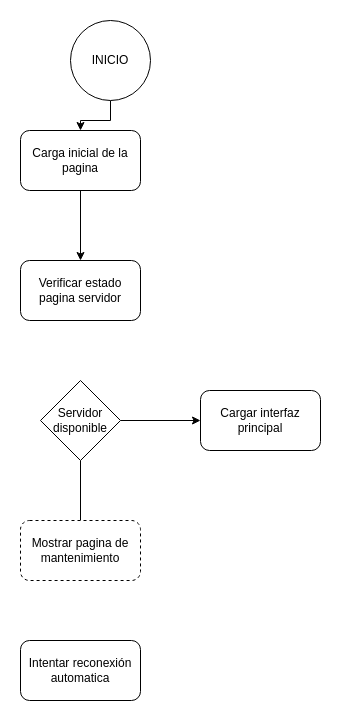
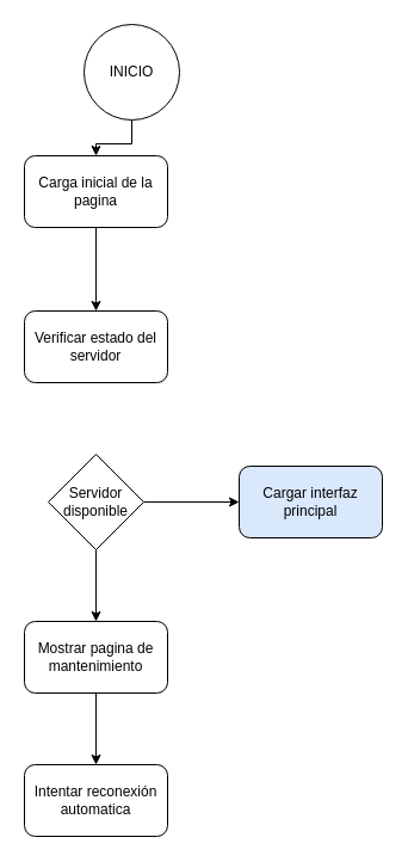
  <mxCell id="0" />
  <mxCell id="1" parent="0" />
  <mxCell id="2" style="edgeStyle=orthogonalEdgeStyle;rounded=0;orthogonalLoop=1;jettySize=auto;html=1;entryX=0.5;entryY=0;entryDx=0;entryDy=0;" edge="1" parent="1" source="3" target="5"><mxGeometry relative="1" as="geometry" /></mxCell>
  <mxCell id="3" value="INICIO" style="ellipse;whiteSpace=wrap;html=1;aspect=fixed;" vertex="1" parent="1"><mxGeometry x="70" y="20" width="80" height="80" as="geometry" /></mxCell>
  <mxCell id="4" style="edgeStyle=orthogonalEdgeStyle;rounded=0;orthogonalLoop=1;jettySize=auto;html=1;entryX=0.5;entryY=0;entryDx=0;entryDy=0;" edge="1" parent="1" source="5" target="6"><mxGeometry relative="1" as="geometry" /></mxCell>
  <mxCell id="5" value="Carga inicial de la pagina" style="rounded=1;whiteSpace=wrap;html=1;" vertex="1" parent="1"><mxGeometry x="20" y="130" width="120" height="60" as="geometry" /></mxCell>
- <mxCell id="6" value="Verificar estado pagina servidor" style="rounded=1;whiteSpace=wrap;html=1;" vertex="1" parent="1"><mxGeometry x="20" y="260" width="120" height="60" as="geometry" /></mxCell>
- <mxCell id="7" style="edgeStyle=orthogonalEdgeStyle;rounded=0;orthogonalLoop=1;jettySize=auto;html=1;exitX=0.5;exitY=1;exitDx=0;exitDy=0;endArrow=none;" edge="1" parent="1" source="9" target="11"><mxGeometry relative="1" as="geometry" /></mxCell>
+ <mxCell id="6" value="Verificar estado del servidor" style="rounded=1;whiteSpace=wrap;html=1;" vertex="1" parent="1"><mxGeometry x="20" y="260" width="120" height="60" as="geometry" /></mxCell>
+ <mxCell id="7" style="edgeStyle=orthogonalEdgeStyle;rounded=0;orthogonalLoop=1;jettySize=auto;html=1;exitX=0.5;exitY=1;exitDx=0;exitDy=0;" edge="1" parent="1" source="9" target="11"><mxGeometry relative="1" as="geometry" /></mxCell>
  <mxCell id="8" style="edgeStyle=orthogonalEdgeStyle;rounded=0;orthogonalLoop=1;jettySize=auto;html=1;entryX=0;entryY=0.5;entryDx=0;entryDy=0;" edge="1" parent="1" source="9" target="13"><mxGeometry relative="1" as="geometry" /></mxCell>
  <mxCell id="9" value="Servidor disponible" style="rhombus;whiteSpace=wrap;html=1;" vertex="1" parent="1"><mxGeometry x="40" y="380" width="80" height="80" as="geometry" /></mxCell>
- <mxCell id="11" value="Mostrar pagina de mantenimiento" style="rounded=1;whiteSpace=wrap;html=1;dashed=1;" vertex="1" parent="1"><mxGeometry x="20" y="520" width="120" height="60" as="geometry" /></mxCell>
+ <mxCell id="10" style="edgeStyle=orthogonalEdgeStyle;rounded=0;orthogonalLoop=1;jettySize=auto;html=1;entryX=0.5;entryY=0;entryDx=0;entryDy=0;" edge="1" parent="1" source="11" target="12"><mxGeometry relative="1" as="geometry" /></mxCell>
+ <mxCell id="11" value="Mostrar pagina de mantenimiento" style="rounded=1;whiteSpace=wrap;html=1;" vertex="1" parent="1"><mxGeometry x="20" y="520" width="120" height="60" as="geometry" /></mxCell>
  <mxCell id="12" value="Intentar reconexión automatica" style="rounded=1;whiteSpace=wrap;html=1;" vertex="1" parent="1"><mxGeometry x="20" y="640" width="120" height="60" as="geometry" /></mxCell>
- <mxCell id="13" value="Cargar interfaz principal" style="rounded=1;whiteSpace=wrap;html=1;" vertex="1" parent="1"><mxGeometry x="200" y="390" width="120" height="60" as="geometry" /></mxCell>
+ <mxCell id="13" value="Cargar interfaz principal" style="rounded=1;whiteSpace=wrap;html=1;fillColor=#dae8fc;" vertex="1" parent="1"><mxGeometry x="200" y="390" width="120" height="60" as="geometry" /></mxCell>
